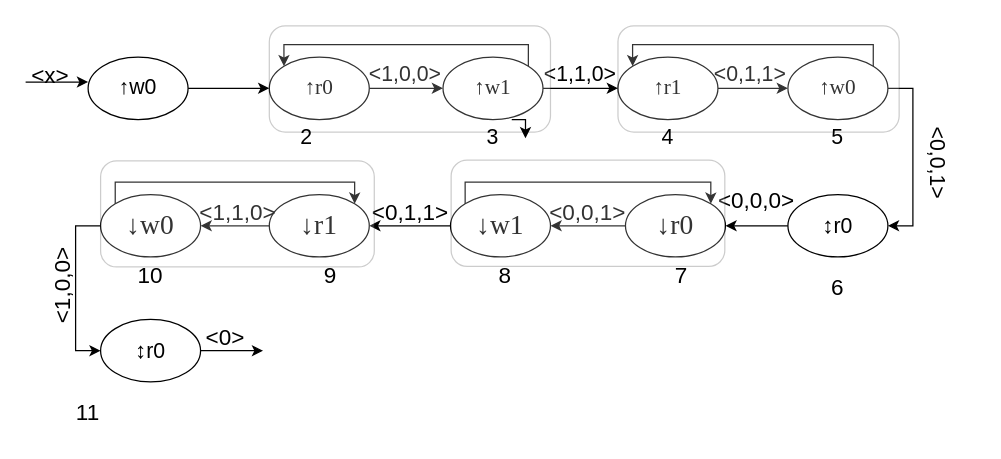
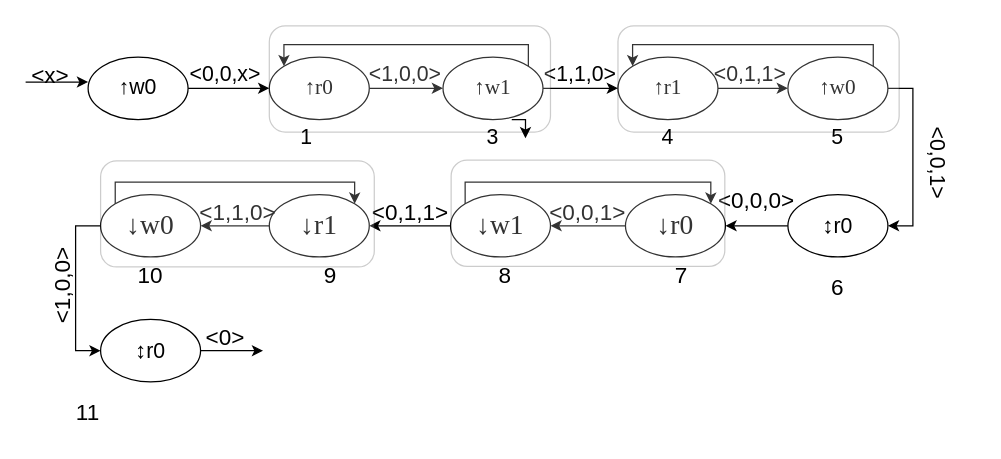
  <mxCell id="0" />
  <mxCell id="1" parent="0" />
  <mxCell id="2" style="edgeStyle=orthogonalEdgeStyle;rounded=0;orthogonalLoop=1;jettySize=auto;html=1;exitX=1;exitY=0.5;exitDx=0;exitDy=0;entryX=0;entryY=0.5;entryDx=0;entryDy=0;fontSize=17;" edge="1" parent="1" source="3" target="5"><mxGeometry relative="1" as="geometry" /></mxCell>
  <mxCell id="3" value="↑w0" style="ellipse;whiteSpace=wrap;html=1;fontSize=17;" vertex="1" parent="1"><mxGeometry x="70" y="45" width="80" height="50" as="geometry" /></mxCell>
  <mxCell id="4" style="edgeStyle=orthogonalEdgeStyle;rounded=0;orthogonalLoop=1;jettySize=auto;html=1;exitX=1;exitY=0.5;exitDx=0;exitDy=0;entryX=0;entryY=0.5;entryDx=0;entryDy=0;fontSize=17;" edge="1" parent="1" source="5" target="8"><mxGeometry relative="1" as="geometry" /></mxCell>
  <mxCell id="5" value="&lt;span style=&quot;font-family: &amp;quot;Times New Roman&amp;quot;;&quot;&gt;↑r0&lt;/span&gt;" style="ellipse;whiteSpace=wrap;html=1;fontSize=17;" vertex="1" parent="1"><mxGeometry x="215" y="45" width="80" height="50" as="geometry" /></mxCell>
  <mxCell id="6" style="edgeStyle=orthogonalEdgeStyle;rounded=0;orthogonalLoop=1;jettySize=auto;html=1;exitX=1;exitY=0.5;exitDx=0;exitDy=0;entryX=0;entryY=0.5;entryDx=0;entryDy=0;fontSize=17;" edge="1" parent="1" source="8" target="13"><mxGeometry relative="1" as="geometry" /></mxCell>
  <mxCell id="7" style="edgeStyle=orthogonalEdgeStyle;rounded=0;orthogonalLoop=1;jettySize=auto;html=1;exitX=1;exitY=0;exitDx=0;exitDy=0;entryX=0;entryY=0;entryDx=0;entryDy=0;fontSize=17;" edge="1" parent="1" source="8" target="5"><mxGeometry relative="1" as="geometry"><Array as="points"><mxPoint x="422" y="35" /><mxPoint x="227" y="35" /></Array></mxGeometry></mxCell>
  <mxCell id="8" value="&lt;span style=&quot;font-family: &amp;quot;Times New Roman&amp;quot;;&quot;&gt;↑w1&lt;/span&gt;" style="ellipse;whiteSpace=wrap;html=1;fontSize=17;" vertex="1" parent="1"><mxGeometry x="354" y="45" width="80" height="50" as="geometry" /></mxCell>
+ <mxCell id="9" value="&amp;lt;0,0,x&amp;gt;" style="text;html=1;strokeColor=none;fillColor=none;align=center;verticalAlign=middle;whiteSpace=wrap;rounded=0;glass=0;fontSize=17;opacity=20;" vertex="1" parent="1"><mxGeometry x="150" y="45" width="60" height="30" as="geometry" /></mxCell>
  <mxCell id="10" value="&amp;lt;1,0,0&amp;gt;" style="text;html=1;strokeColor=none;fillColor=none;align=center;verticalAlign=middle;whiteSpace=wrap;rounded=0;glass=0;fontSize=17;opacity=20;" vertex="1" parent="1"><mxGeometry x="294" y="45" width="60" height="30" as="geometry" /></mxCell>
  <mxCell id="11" value="&amp;lt;1,1,0&amp;gt;" style="text;html=1;strokeColor=none;fillColor=none;align=center;verticalAlign=middle;whiteSpace=wrap;rounded=0;glass=0;fontSize=17;opacity=20;" vertex="1" parent="1"><mxGeometry x="434" y="45" width="60" height="30" as="geometry" /></mxCell>
  <mxCell id="12" style="edgeStyle=orthogonalEdgeStyle;rounded=0;orthogonalLoop=1;jettySize=auto;html=1;exitX=1;exitY=0.5;exitDx=0;exitDy=0;entryX=0;entryY=0.5;entryDx=0;entryDy=0;fontSize=17;" edge="1" parent="1" source="13" target="19"><mxGeometry relative="1" as="geometry" /></mxCell>
  <mxCell id="13" value="&lt;span style=&quot;font-family: &amp;quot;Times New Roman&amp;quot;;&quot;&gt;↑r1&lt;/span&gt;" style="ellipse;whiteSpace=wrap;html=1;fontSize=17;" vertex="1" parent="1"><mxGeometry x="494" y="45" width="80" height="50" as="geometry" /></mxCell>
  <mxCell id="14" value="" style="rounded=1;whiteSpace=wrap;html=1;glass=0;fontSize=17;strokeColor=#000000;opacity=20;" vertex="1" parent="1"><mxGeometry x="215" y="20" width="225" height="85" as="geometry" /></mxCell>
- <mxCell id="15" value="2" style="text;html=1;strokeColor=none;fillColor=none;align=center;verticalAlign=middle;whiteSpace=wrap;rounded=0;glass=0;fontSize=17;opacity=20;" vertex="1" parent="1"><mxGeometry x="215" y="95" width="60" height="30" as="geometry" /></mxCell>
+ <mxCell id="15" value="1" style="text;html=1;strokeColor=none;fillColor=none;align=center;verticalAlign=middle;whiteSpace=wrap;rounded=0;glass=0;fontSize=17;opacity=20;" vertex="1" parent="1"><mxGeometry x="215" y="95" width="60" height="30" as="geometry" /></mxCell>
  <mxCell id="16" value="3" style="text;html=1;strokeColor=none;fillColor=none;align=center;verticalAlign=middle;whiteSpace=wrap;rounded=0;glass=0;fontSize=17;opacity=20;" vertex="1" parent="1"><mxGeometry x="364" y="95" width="60" height="30" as="geometry" /></mxCell>
  <mxCell id="17" style="edgeStyle=orthogonalEdgeStyle;rounded=0;orthogonalLoop=1;jettySize=auto;html=1;exitX=1;exitY=0;exitDx=0;exitDy=0;entryX=0;entryY=0;entryDx=0;entryDy=0;fontSize=17;" edge="1" parent="1" source="19" target="13"><mxGeometry relative="1" as="geometry"><Array as="points"><mxPoint x="698" y="35" /><mxPoint x="506" y="35" /></Array></mxGeometry></mxCell>
  <mxCell id="18" style="edgeStyle=orthogonalEdgeStyle;rounded=0;orthogonalLoop=1;jettySize=auto;html=1;exitX=1;exitY=0.5;exitDx=0;exitDy=0;entryX=1;entryY=0.5;entryDx=0;entryDy=0;fontSize=17;" edge="1" parent="1" source="19" target="25"><mxGeometry relative="1" as="geometry" /></mxCell>
  <mxCell id="19" value="&lt;span style=&quot;font-family: &amp;quot;Times New Roman&amp;quot;;&quot;&gt;↑w0&lt;/span&gt;" style="ellipse;whiteSpace=wrap;html=1;fontSize=17;" vertex="1" parent="1"><mxGeometry x="630" y="45" width="80" height="50" as="geometry" /></mxCell>
  <mxCell id="20" value="&amp;lt;0,1,1&amp;gt;" style="text;html=1;strokeColor=none;fillColor=none;align=center;verticalAlign=middle;whiteSpace=wrap;rounded=0;glass=0;fontSize=17;opacity=20;" vertex="1" parent="1"><mxGeometry x="570" y="45" width="60" height="30" as="geometry" /></mxCell>
  <mxCell id="21" value="" style="rounded=1;whiteSpace=wrap;html=1;glass=0;fontSize=17;strokeColor=#000000;opacity=20;" vertex="1" parent="1"><mxGeometry x="494" y="20" width="225" height="85" as="geometry" /></mxCell>
  <mxCell id="22" value="4" style="text;html=1;strokeColor=none;fillColor=none;align=center;verticalAlign=middle;whiteSpace=wrap;rounded=0;glass=0;fontSize=17;opacity=20;" vertex="1" parent="1"><mxGeometry x="504" y="95" width="60" height="30" as="geometry" /></mxCell>
  <mxCell id="23" value="5" style="text;html=1;strokeColor=none;fillColor=none;align=center;verticalAlign=middle;whiteSpace=wrap;rounded=0;glass=0;fontSize=17;opacity=20;" vertex="1" parent="1"><mxGeometry x="640" y="95" width="60" height="30" as="geometry" /></mxCell>
  <mxCell id="24" style="edgeStyle=orthogonalEdgeStyle;rounded=0;orthogonalLoop=1;jettySize=auto;html=1;exitX=0;exitY=0.5;exitDx=0;exitDy=0;fontSize=18;" edge="1" parent="1" source="25" target="37"><mxGeometry relative="1" as="geometry" /></mxCell>
  <mxCell id="25" value="&lt;span style=&quot;font-family: &amp;quot;Times New Roman&amp;quot;;&quot;&gt;&lt;font style=&quot;font-size: 18px;&quot;&gt;↕&lt;/font&gt;&lt;/span&gt;r0" style="ellipse;whiteSpace=wrap;html=1;fontSize=17;" vertex="1" parent="1"><mxGeometry x="630" y="155" width="80" height="50" as="geometry" /></mxCell>
  <mxCell id="26" value="&amp;lt;0,0,1&amp;gt;" style="text;html=1;strokeColor=none;fillColor=none;align=center;verticalAlign=middle;whiteSpace=wrap;rounded=0;glass=0;fontSize=17;opacity=20;rotation=90;" vertex="1" parent="1"><mxGeometry x="719" y="115" width="60" height="30" as="geometry" /></mxCell>
  <mxCell id="27" style="edgeStyle=orthogonalEdgeStyle;rounded=0;orthogonalLoop=1;jettySize=auto;html=1;exitX=0;exitY=0.5;exitDx=0;exitDy=0;entryX=1;entryY=0.5;entryDx=0;entryDy=0;fontSize=18;" edge="1" parent="1" source="29" target="31"><mxGeometry relative="1" as="geometry" /></mxCell>
  <mxCell id="28" style="edgeStyle=orthogonalEdgeStyle;rounded=0;orthogonalLoop=1;jettySize=auto;html=1;exitX=0;exitY=0;exitDx=0;exitDy=0;entryX=1;entryY=0;entryDx=0;entryDy=0;fontSize=18;" edge="1" parent="1" source="29" target="37"><mxGeometry relative="1" as="geometry"><Array as="points"><mxPoint x="372" y="145" /><mxPoint x="568" y="145" /></Array></mxGeometry></mxCell>
  <mxCell id="29" value="&lt;span style=&quot;font-family: &amp;quot;Times New Roman&amp;quot;; font-size: 22px;&quot;&gt;↓w1&lt;/span&gt;" style="ellipse;whiteSpace=wrap;html=1;fontSize=17;" vertex="1" parent="1"><mxGeometry x="360" y="155" width="80" height="50" as="geometry" /></mxCell>
  <mxCell id="30" style="edgeStyle=orthogonalEdgeStyle;rounded=0;orthogonalLoop=1;jettySize=auto;html=1;exitX=0;exitY=0.5;exitDx=0;exitDy=0;fontSize=18;" edge="1" parent="1" source="31" target="35"><mxGeometry relative="1" as="geometry" /></mxCell>
  <mxCell id="31" value="&lt;span style=&quot;font-family: &amp;quot;Times New Roman&amp;quot;; font-size: 22px;&quot;&gt;↓r1&lt;/span&gt;" style="ellipse;whiteSpace=wrap;html=1;fontSize=17;" vertex="1" parent="1"><mxGeometry x="215" y="155" width="80" height="50" as="geometry" /></mxCell>
  <mxCell id="32" value="&lt;span style=&quot;font-family: &amp;quot;Times New Roman&amp;quot;;&quot;&gt;&lt;font style=&quot;font-size: 18px;&quot;&gt;↕&lt;/font&gt;&lt;/span&gt;r0" style="ellipse;whiteSpace=wrap;html=1;fontSize=17;" vertex="1" parent="1"><mxGeometry x="80" y="255" width="80" height="50" as="geometry" /></mxCell>
  <mxCell id="33" style="edgeStyle=orthogonalEdgeStyle;rounded=0;orthogonalLoop=1;jettySize=auto;html=1;exitX=0;exitY=0.5;exitDx=0;exitDy=0;entryX=0;entryY=0.5;entryDx=0;entryDy=0;fontSize=18;" edge="1" parent="1" source="35" target="32"><mxGeometry relative="1" as="geometry" /></mxCell>
  <mxCell id="34" style="edgeStyle=orthogonalEdgeStyle;rounded=0;orthogonalLoop=1;jettySize=auto;html=1;exitX=0;exitY=0;exitDx=0;exitDy=0;entryX=1;entryY=0;entryDx=0;entryDy=0;fontSize=18;" edge="1" parent="1" source="35" target="31"><mxGeometry relative="1" as="geometry"><Array as="points"><mxPoint x="92" y="145" /><mxPoint x="283" y="145" /></Array></mxGeometry></mxCell>
  <mxCell id="35" value="&lt;span style=&quot;font-family: &amp;quot;Times New Roman&amp;quot;; font-size: 22px;&quot;&gt;↓w0&lt;/span&gt;" style="ellipse;whiteSpace=wrap;html=1;fontSize=17;" vertex="1" parent="1"><mxGeometry x="80" y="155" width="80" height="50" as="geometry" /></mxCell>
  <mxCell id="36" style="edgeStyle=orthogonalEdgeStyle;rounded=0;orthogonalLoop=1;jettySize=auto;html=1;exitX=0;exitY=0.5;exitDx=0;exitDy=0;entryX=1;entryY=0.5;entryDx=0;entryDy=0;fontSize=18;" edge="1" parent="1" source="37" target="29"><mxGeometry relative="1" as="geometry" /></mxCell>
  <mxCell id="37" value="&lt;span style=&quot;font-family: &amp;quot;Times New Roman&amp;quot;; font-size: 22px;&quot;&gt;↓r0&lt;/span&gt;" style="ellipse;whiteSpace=wrap;html=1;fontSize=17;" vertex="1" parent="1"><mxGeometry x="500" y="155" width="80" height="50" as="geometry" /></mxCell>
  <mxCell id="38" value="&amp;lt;0,0,0&amp;gt;" style="text;html=1;strokeColor=none;fillColor=none;align=center;verticalAlign=middle;whiteSpace=wrap;rounded=0;glass=0;fontSize=18;opacity=20;" vertex="1" parent="1"><mxGeometry x="575" y="145" width="60" height="30" as="geometry" /></mxCell>
  <mxCell id="39" value="&amp;lt;0,0,1&amp;gt;" style="text;html=1;strokeColor=none;fillColor=none;align=center;verticalAlign=middle;whiteSpace=wrap;rounded=0;glass=0;fontSize=18;opacity=20;" vertex="1" parent="1"><mxGeometry x="440" y="155" width="60" height="30" as="geometry" /></mxCell>
  <mxCell id="40" value="&amp;lt;0,1,1&amp;gt;" style="text;html=1;strokeColor=none;fillColor=none;align=center;verticalAlign=middle;whiteSpace=wrap;rounded=0;glass=0;fontSize=18;opacity=20;" vertex="1" parent="1"><mxGeometry x="297.5" y="155" width="60" height="30" as="geometry" /></mxCell>
  <mxCell id="41" value="" style="rounded=1;whiteSpace=wrap;html=1;glass=0;fontSize=17;strokeColor=#000000;opacity=20;" vertex="1" parent="1"><mxGeometry x="360.5" y="127.5" width="219" height="85" as="geometry" /></mxCell>
  <mxCell id="42" value="&amp;lt;1,1,0&amp;gt;" style="text;html=1;strokeColor=none;fillColor=none;align=center;verticalAlign=middle;whiteSpace=wrap;rounded=0;glass=0;fontSize=18;opacity=20;" vertex="1" parent="1"><mxGeometry x="160" y="155" width="60" height="30" as="geometry" /></mxCell>
  <mxCell id="43" value="&amp;lt;1,0,0&amp;gt;" style="text;html=1;strokeColor=none;fillColor=none;align=center;verticalAlign=middle;whiteSpace=wrap;rounded=0;glass=0;fontSize=18;opacity=20;rotation=270;" vertex="1" parent="1"><mxGeometry x="20" y="213" width="60" height="30" as="geometry" /></mxCell>
  <mxCell id="44" value="" style="endArrow=classic;html=1;rounded=0;fontSize=18;" edge="1" parent="1"><mxGeometry width="50" height="50" relative="1" as="geometry"><mxPoint x="20" y="65" as="sourcePoint" /><mxPoint x="70" y="65" as="targetPoint" /></mxGeometry></mxCell>
  <mxCell id="45" value="" style="endArrow=classic;html=1;rounded=0;fontSize=18;" edge="1" parent="1" source="32"><mxGeometry width="50" height="50" relative="1" as="geometry"><mxPoint x="160" y="330" as="sourcePoint" /><mxPoint x="210" y="280" as="targetPoint" /></mxGeometry></mxCell>
  <mxCell id="46" value="" style="rounded=1;whiteSpace=wrap;html=1;glass=0;fontSize=17;strokeColor=#000000;opacity=20;" vertex="1" parent="1"><mxGeometry x="80" y="128" width="219" height="85" as="geometry" /></mxCell>
  <mxCell id="47" value="&amp;lt;x&amp;gt;" style="text;html=1;strokeColor=none;fillColor=none;align=center;verticalAlign=middle;whiteSpace=wrap;rounded=0;glass=0;fontSize=18;opacity=20;" vertex="1" parent="1"><mxGeometry x="20" y="45" width="40" height="30" as="geometry" /></mxCell>
  <mxCell id="48" value="&amp;lt;0&amp;gt;" style="text;html=1;strokeColor=none;fillColor=none;align=center;verticalAlign=middle;whiteSpace=wrap;rounded=0;glass=0;fontSize=18;opacity=20;" vertex="1" parent="1"><mxGeometry x="150" y="255" width="60" height="30" as="geometry" /></mxCell>
  <mxCell id="49" value="6" style="text;html=1;strokeColor=none;fillColor=none;align=center;verticalAlign=middle;whiteSpace=wrap;rounded=0;glass=0;fontSize=18;opacity=20;" vertex="1" parent="1"><mxGeometry x="640" y="215" width="60" height="30" as="geometry" /></mxCell>
  <mxCell id="50" value="7" style="text;html=1;strokeColor=none;fillColor=none;align=center;verticalAlign=middle;whiteSpace=wrap;rounded=0;glass=0;fontSize=18;opacity=20;" vertex="1" parent="1"><mxGeometry x="515" y="205" width="60" height="30" as="geometry" /></mxCell>
  <mxCell id="51" value="8" style="text;html=1;strokeColor=none;fillColor=none;align=center;verticalAlign=middle;whiteSpace=wrap;rounded=0;glass=0;fontSize=18;opacity=20;" vertex="1" parent="1"><mxGeometry x="374" y="205" width="60" height="30" as="geometry" /></mxCell>
  <mxCell id="52" value="9" style="text;html=1;strokeColor=none;fillColor=none;align=center;verticalAlign=middle;whiteSpace=wrap;rounded=0;glass=0;fontSize=18;opacity=20;" vertex="1" parent="1"><mxGeometry x="234" y="205" width="60" height="30" as="geometry" /></mxCell>
  <mxCell id="53" value="10" style="text;html=1;strokeColor=none;fillColor=none;align=center;verticalAlign=middle;whiteSpace=wrap;rounded=0;glass=0;fontSize=18;opacity=20;" vertex="1" parent="1"><mxGeometry x="90" y="205" width="60" height="30" as="geometry" /></mxCell>
  <mxCell id="54" value="11" style="text;html=1;strokeColor=none;fillColor=none;align=center;verticalAlign=middle;whiteSpace=wrap;rounded=0;glass=0;fontSize=18;opacity=20;" vertex="1" parent="1"><mxGeometry x="40" y="315" width="60" height="30" as="geometry" /></mxCell>
  <mxCell id="55" style="edgeStyle=orthogonalEdgeStyle;rounded=0;orthogonalLoop=1;jettySize=auto;html=1;exitX=0.75;exitY=0;exitDx=0;exitDy=0;fontSize=18;" edge="1" parent="1" source="16"><mxGeometry relative="1" as="geometry"><mxPoint x="420" y="110" as="targetPoint" /></mxGeometry></mxCell>
